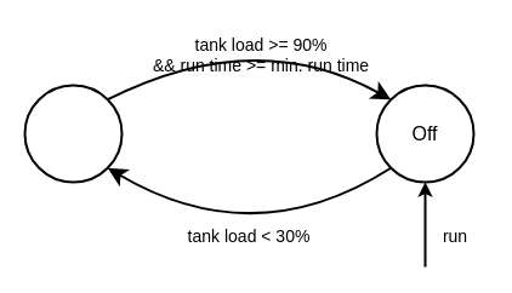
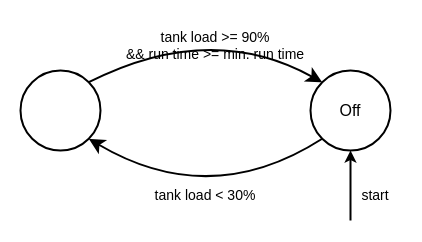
  <mxCell id="0" />
  <mxCell id="1" parent="0" />
  <mxCell id="2" value="" style="ellipse;whiteSpace=wrap;html=1;aspect=fixed;strokeWidth=2;" vertex="1" parent="1"><mxGeometry x="20" y="70" width="80" height="80" as="geometry" /></mxCell>
  <mxCell id="3" value="" style="ellipse;whiteSpace=wrap;html=1;aspect=fixed;strokeWidth=2;" vertex="1" parent="1"><mxGeometry x="310" y="70" width="80" height="80" as="geometry" /></mxCell>
  <mxCell id="4" value="" style="endArrow=classic;html=1;exitX=1;exitY=0;exitDx=0;exitDy=0;entryX=0;entryY=0;entryDx=0;entryDy=0;curved=1;strokeWidth=2;endSize=10;startSize=10;" edge="1" parent="1" source="2" target="3"><mxGeometry width="50" height="50" relative="1" as="geometry"><mxPoint x="280" y="160" as="sourcePoint" /><mxPoint x="330" y="110" as="targetPoint" /><Array as="points"><mxPoint x="210" y="20" /></Array></mxGeometry></mxCell>
  <mxCell id="5" value="" style="endArrow=classic;html=1;exitX=0;exitY=1;exitDx=0;exitDy=0;entryX=1;entryY=1;entryDx=0;entryDy=0;curved=1;strokeWidth=2;endSize=10;startSize=10;" edge="1" parent="1" source="3" target="2"><mxGeometry width="50" height="50" relative="1" as="geometry"><mxPoint x="150" y="92" as="sourcePoint" /><mxPoint x="384" y="92" as="targetPoint" /><Array as="points"><mxPoint x="210" y="210" /></Array></mxGeometry></mxCell>
  <mxCell id="6" value="&lt;span style=&quot;font-size: 16px;&quot;&gt;Off&lt;/span&gt;" style="text;html=1;strokeColor=none;fillColor=none;align=center;verticalAlign=middle;whiteSpace=wrap;rounded=0;" vertex="1" parent="1"><mxGeometry x="320" y="95" width="60" height="30" as="geometry" /></mxCell>
  <mxCell id="7" value="tank load &amp;gt;= 90%&lt;br style=&quot;font-size: 14px;&quot;&gt;&amp;amp;&amp;amp; run time &amp;gt;= min. run time" style="text;html=1;strokeColor=none;fillColor=none;align=center;verticalAlign=middle;whiteSpace=wrap;rounded=0;strokeWidth=1;fontStyle=0;fontSize=14;" vertex="1" parent="1"><mxGeometry x="90" y="30" width="250" height="30" as="geometry" /></mxCell>
  <mxCell id="8" value="tank load &amp;lt; 30%" style="text;html=1;strokeColor=none;fillColor=none;align=center;verticalAlign=middle;whiteSpace=wrap;rounded=0;strokeWidth=1;fontStyle=0;fontSize=14;" vertex="1" parent="1"><mxGeometry x="130" y="180" width="150" height="30" as="geometry" /></mxCell>
  <mxCell id="9" value="" style="endArrow=classic;html=1;rounded=0;entryX=0.5;entryY=1;entryDx=0;entryDy=0;strokeWidth=2;" edge="1" parent="1" target="3"><mxGeometry width="50" height="50" relative="1" as="geometry"><mxPoint x="350" y="220" as="sourcePoint" /><mxPoint x="360" y="210" as="targetPoint" /></mxGeometry></mxCell>
- <mxCell id="10" value="run" style="text;html=1;strokeColor=none;fillColor=none;align=center;verticalAlign=middle;whiteSpace=wrap;rounded=0;strokeWidth=1;fontStyle=0;fontSize=14;" vertex="1" parent="1"><mxGeometry x="350" y="180" width="50" height="30" as="geometry" /></mxCell>
+ <mxCell id="10" value="start" style="text;html=1;strokeColor=none;fillColor=none;align=center;verticalAlign=middle;whiteSpace=wrap;rounded=0;strokeWidth=1;fontStyle=0;fontSize=14;" vertex="1" parent="1"><mxGeometry x="350" y="180" width="50" height="30" as="geometry" /></mxCell>
